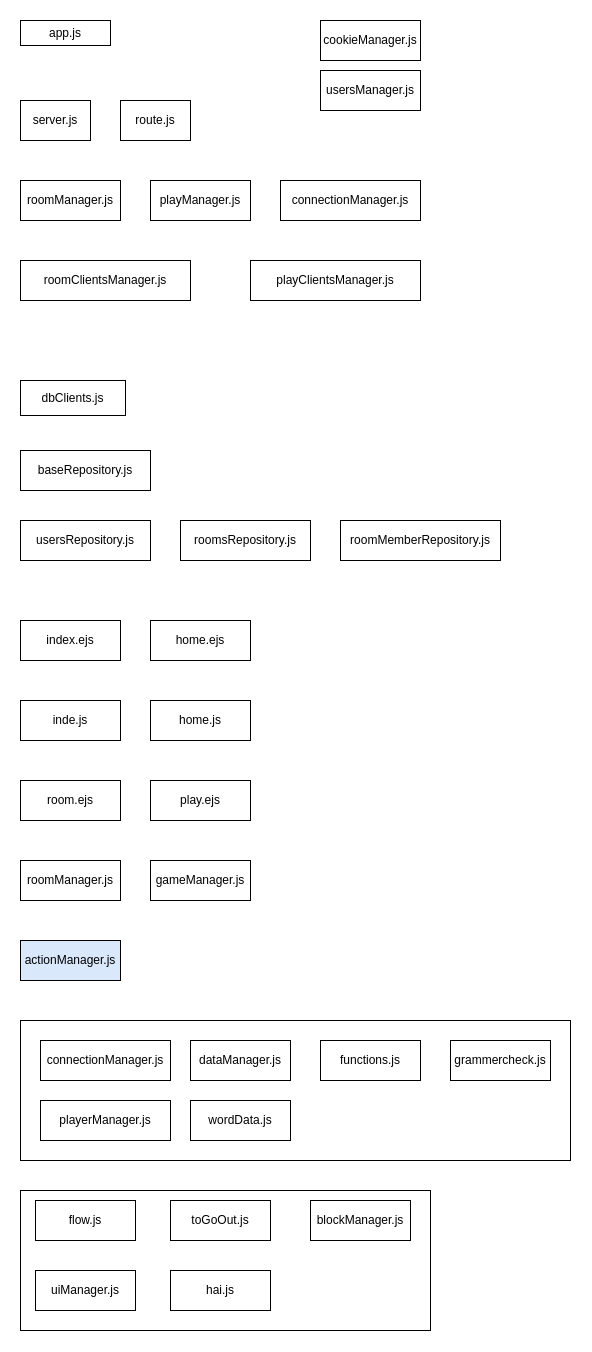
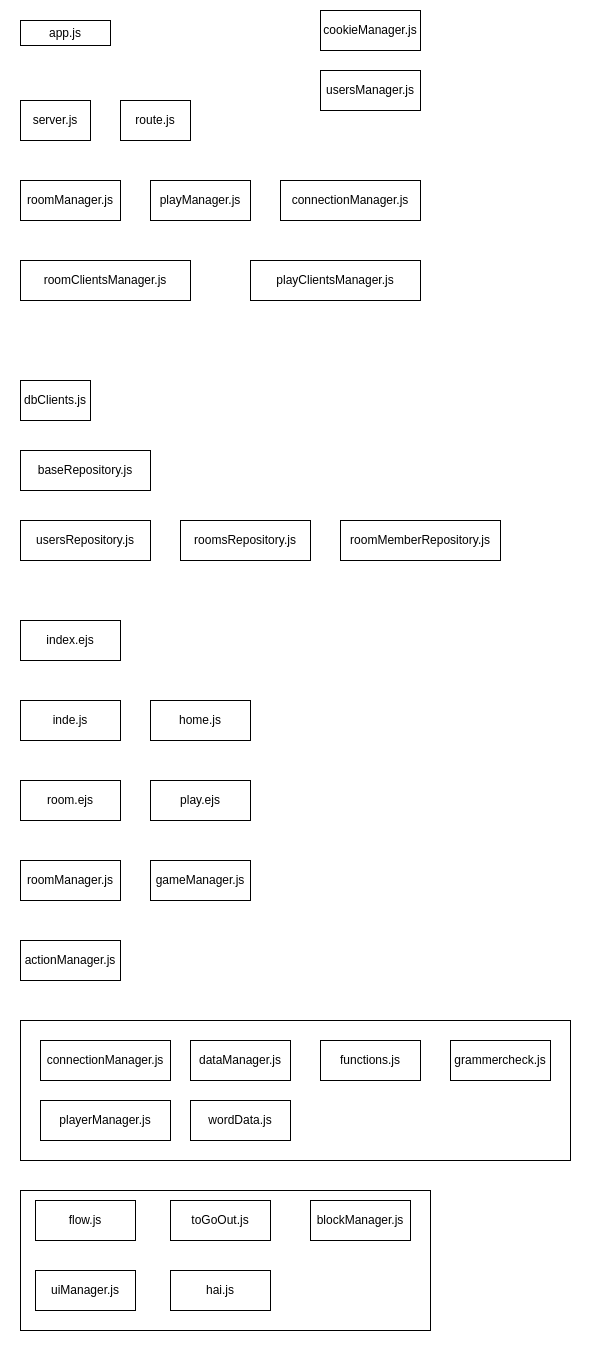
  <mxCell id="0" />
  <mxCell id="1" parent="0" />
  <mxCell id="2" value="app.js" style="rounded=0;whiteSpace=wrap;html=1;" vertex="1" parent="1"><mxGeometry x="20" y="20" width="90" height="25" as="geometry" /></mxCell>
  <mxCell id="3" value="server.js" style="rounded=0;whiteSpace=wrap;html=1;" vertex="1" parent="1"><mxGeometry x="20" y="100" width="70" height="40" as="geometry" /></mxCell>
  <mxCell id="4" value="route.js" style="rounded=0;whiteSpace=wrap;html=1;" vertex="1" parent="1"><mxGeometry x="120" y="100" width="70" height="40" as="geometry" /></mxCell>
  <mxCell id="5" value="roomManager.js" style="rounded=0;whiteSpace=wrap;html=1;" vertex="1" parent="1"><mxGeometry x="20" y="180" width="100" height="40" as="geometry" /></mxCell>
  <mxCell id="6" value="playManager.js" style="rounded=0;whiteSpace=wrap;html=1;" vertex="1" parent="1"><mxGeometry x="150" y="180" width="100" height="40" as="geometry" /></mxCell>
  <mxCell id="7" value="connectionManager.js" style="rounded=0;whiteSpace=wrap;html=1;" vertex="1" parent="1"><mxGeometry x="280" y="180" width="140" height="40" as="geometry" /></mxCell>
  <mxCell id="8" value="roomClientsManager.js" style="rounded=0;whiteSpace=wrap;html=1;" vertex="1" parent="1"><mxGeometry x="20" y="260" width="170" height="40" as="geometry" /></mxCell>
  <mxCell id="9" value="playClientsManager.js" style="rounded=0;whiteSpace=wrap;html=1;" vertex="1" parent="1"><mxGeometry x="250" y="260" width="170" height="40" as="geometry" /></mxCell>
- <mxCell id="10" value="cookieManager.js" style="rounded=0;whiteSpace=wrap;html=1;" vertex="1" parent="1"><mxGeometry x="320" y="20" width="100" height="40" as="geometry" /></mxCell>
- <mxCell id="11" value="dbClients.js" style="rounded=0;whiteSpace=wrap;html=1;" vertex="1" parent="1"><mxGeometry x="20" y="380" width="105" height="35" as="geometry" /></mxCell>
+ <mxCell id="10" value="cookieManager.js" style="rounded=0;whiteSpace=wrap;html=1;" vertex="1" parent="1"><mxGeometry x="320" y="10" width="100" height="40" as="geometry" /></mxCell>
+ <mxCell id="11" value="dbClients.js" style="rounded=0;whiteSpace=wrap;html=1;" vertex="1" parent="1"><mxGeometry x="20" y="380" width="70" height="40" as="geometry" /></mxCell>
  <mxCell id="12" value="baseRepository.js" style="rounded=0;whiteSpace=wrap;html=1;" vertex="1" parent="1"><mxGeometry x="20" y="450" width="130" height="40" as="geometry" /></mxCell>
  <mxCell id="13" value="usersRepository.js" style="rounded=0;whiteSpace=wrap;html=1;" vertex="1" parent="1"><mxGeometry x="20" y="520" width="130" height="40" as="geometry" /></mxCell>
  <mxCell id="14" value="roomMemberRepository.js" style="rounded=0;whiteSpace=wrap;html=1;" vertex="1" parent="1"><mxGeometry x="340" y="520" width="160" height="40" as="geometry" /></mxCell>
  <mxCell id="15" value="roomsRepository.js" style="rounded=0;whiteSpace=wrap;html=1;" vertex="1" parent="1"><mxGeometry x="180" y="520" width="130" height="40" as="geometry" /></mxCell>
  <mxCell id="16" value="usersManager.js" style="rounded=0;whiteSpace=wrap;html=1;" vertex="1" parent="1"><mxGeometry x="320" y="70" width="100" height="40" as="geometry" /></mxCell>
  <mxCell id="17" value="index.ejs" style="rounded=0;whiteSpace=wrap;html=1;" vertex="1" parent="1"><mxGeometry x="20" y="620" width="100" height="40" as="geometry" /></mxCell>
- <mxCell id="18" value="home.ejs" style="rounded=0;whiteSpace=wrap;html=1;" vertex="1" parent="1"><mxGeometry x="150" y="620" width="100" height="40" as="geometry" /></mxCell>
  <mxCell id="19" value="room.ejs" style="rounded=0;whiteSpace=wrap;html=1;" vertex="1" parent="1"><mxGeometry x="20" y="780" width="100" height="40" as="geometry" /></mxCell>
  <mxCell id="20" value="play.ejs" style="rounded=0;whiteSpace=wrap;html=1;" vertex="1" parent="1"><mxGeometry x="150" y="780" width="100" height="40" as="geometry" /></mxCell>
  <mxCell id="21" value="inde.js" style="rounded=0;whiteSpace=wrap;html=1;" vertex="1" parent="1"><mxGeometry x="20" y="700" width="100" height="40" as="geometry" /></mxCell>
  <mxCell id="22" value="home.js" style="rounded=0;whiteSpace=wrap;html=1;" vertex="1" parent="1"><mxGeometry x="150" y="700" width="100" height="40" as="geometry" /></mxCell>
  <mxCell id="23" value="roomManager.js" style="rounded=0;whiteSpace=wrap;html=1;" vertex="1" parent="1"><mxGeometry x="20" y="860" width="100" height="40" as="geometry" /></mxCell>
- <mxCell id="24" value="actionManager.js" style="rounded=0;whiteSpace=wrap;html=1;fillColor=#dae8fc;" vertex="1" parent="1"><mxGeometry x="20" y="940" width="100" height="40" as="geometry" /></mxCell>
+ <mxCell id="24" value="actionManager.js" style="rounded=0;whiteSpace=wrap;html=1;" vertex="1" parent="1"><mxGeometry x="20" y="940" width="100" height="40" as="geometry" /></mxCell>
  <mxCell id="25" value="gameManager.js" style="rounded=0;whiteSpace=wrap;html=1;" vertex="1" parent="1"><mxGeometry x="150" y="860" width="100" height="40" as="geometry" /></mxCell>
  <mxCell id="26" value="" style="rounded=0;whiteSpace=wrap;html=1;" vertex="1" parent="1"><mxGeometry x="20" y="1020" width="550" height="140" as="geometry" /></mxCell>
  <mxCell id="27" value="connectionManager.js" style="rounded=0;whiteSpace=wrap;html=1;" vertex="1" parent="1"><mxGeometry x="40" y="1040" width="130" height="40" as="geometry" /></mxCell>
  <mxCell id="28" value="dataManager.js" style="rounded=0;whiteSpace=wrap;html=1;" vertex="1" parent="1"><mxGeometry x="190" y="1040" width="100" height="40" as="geometry" /></mxCell>
  <mxCell id="29" value="functions.js" style="rounded=0;whiteSpace=wrap;html=1;" vertex="1" parent="1"><mxGeometry x="320" y="1040" width="100" height="40" as="geometry" /></mxCell>
  <mxCell id="30" value="grammercheck.js" style="rounded=0;whiteSpace=wrap;html=1;" vertex="1" parent="1"><mxGeometry x="450" y="1040" width="100" height="40" as="geometry" /></mxCell>
  <mxCell id="31" value="playerManager.js" style="rounded=0;whiteSpace=wrap;html=1;" vertex="1" parent="1"><mxGeometry x="40" y="1100" width="130" height="40" as="geometry" /></mxCell>
  <mxCell id="32" value="wordData.js" style="rounded=0;whiteSpace=wrap;html=1;" vertex="1" parent="1"><mxGeometry x="190" y="1100" width="100" height="40" as="geometry" /></mxCell>
  <mxCell id="33" value="" style="rounded=0;whiteSpace=wrap;html=1;" vertex="1" parent="1"><mxGeometry x="20" y="1190" width="410" height="140" as="geometry" /></mxCell>
  <mxCell id="34" value="flow.js" style="rounded=0;whiteSpace=wrap;html=1;" vertex="1" parent="1"><mxGeometry x="35" y="1200" width="100" height="40" as="geometry" /></mxCell>
  <mxCell id="35" value="uiManager.js" style="rounded=0;whiteSpace=wrap;html=1;" vertex="1" parent="1"><mxGeometry x="35" y="1270" width="100" height="40" as="geometry" /></mxCell>
  <mxCell id="36" value="toGoOut.js" style="rounded=0;whiteSpace=wrap;html=1;" vertex="1" parent="1"><mxGeometry x="170" y="1200" width="100" height="40" as="geometry" /></mxCell>
  <mxCell id="37" value="blockManager.js" style="rounded=0;whiteSpace=wrap;html=1;" vertex="1" parent="1"><mxGeometry x="310" y="1200" width="100" height="40" as="geometry" /></mxCell>
  <mxCell id="38" value="hai.js" style="rounded=0;whiteSpace=wrap;html=1;" vertex="1" parent="1"><mxGeometry x="170" y="1270" width="100" height="40" as="geometry" /></mxCell>
